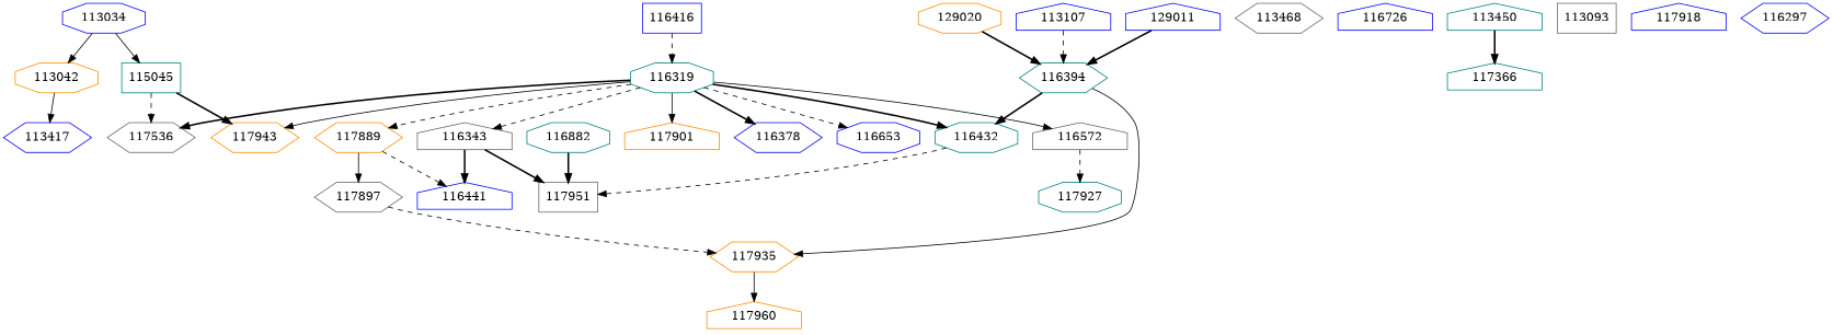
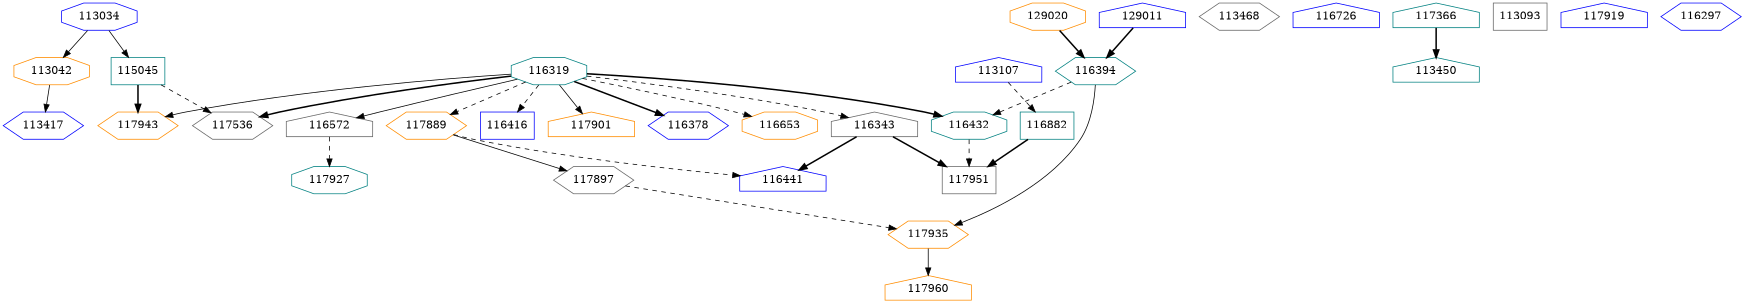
  digraph {
    node [color=blue shape=house]
    edge [style=bold]
    113034 [shape=octagon]
    113042 [color=darkorange shape=octagon]
    115045 [color=teal shape=box]
    113417 [shape=hexagon]
    117536 [color=gray40 shape=hexagon]
    117943 [color=darkorange shape=hexagon]
    113468 [color=gray40 shape=hexagon]
    116394 [color=teal shape=hexagon]
    129011
    129020 [color=darkorange shape=octagon]
    116319 [color=teal shape=octagon]
    117889 [color=darkorange shape=hexagon]
    117901 [color=darkorange]
    116572 [color=gray40]
    116343 [color=gray40]
    116378 [shape=hexagon]
-   116653 [shape=octagon]
+   116653 [color=darkorange shape=octagon]
    116432 [color=teal shape=octagon]
    116416 [shape=box]
    117935 [color=darkorange shape=hexagon]
    117897 [color=gray40 shape=hexagon]
    116441
    117927 [color=teal shape=octagon]
    117951 [color=gray40 shape=box]
    116726
    113450 [color=teal]
    117366 [color=teal]
    117960 [color=darkorange]
    113093 [color=gray40 shape=box]
-   116882 [color=teal shape=octagon]
+   116882 [color=teal shape=box]
    113107
-   117919 [label=117918]
+   117919
    116297 [shape=hexagon]
    113034 -> 113042 [style=solid]
    113034 -> 115045 [style=solid]
    113042 -> 113417 [style=solid]
    115045 -> 117536 [style=dashed]
    115045 -> 117943
-   116394 -> 116432
+   116394 -> 116432 [style=dashed]
    116394 -> 117935 [style=solid]
    129011 -> 116394
    129020 -> 116394
    116319 -> 117536
    116319 -> 117943 [style=solid]
    116319 -> 117889 [style=dashed]
    116319 -> 117901 [style=solid]
    116319 -> 116572 [style=solid]
    116319 -> 116343 [style=dashed]
    116319 -> 116378
    116319 -> 116653 [style=dashed]
    116319 -> 116432
-   116416 -> 116319 [style=dashed]
+   116319 -> 116416 [style=dashed]
    117889 -> 117897 [style=solid]
    117889 -> 116441 [style=dashed]
    116572 -> 117927 [style=dashed]
    116343 -> 116441
    116343 -> 117951
    116432 -> 117951 [style=dashed]
    117935 -> 117960 [style=solid]
    117897 -> 117935 [style=dashed]
-   113450 -> 117366
+   117366 -> 113450
    116882 -> 117951
-   113107 -> 116394 [style=dashed]
+   113107 -> 116882 [style=dashed]
  }
